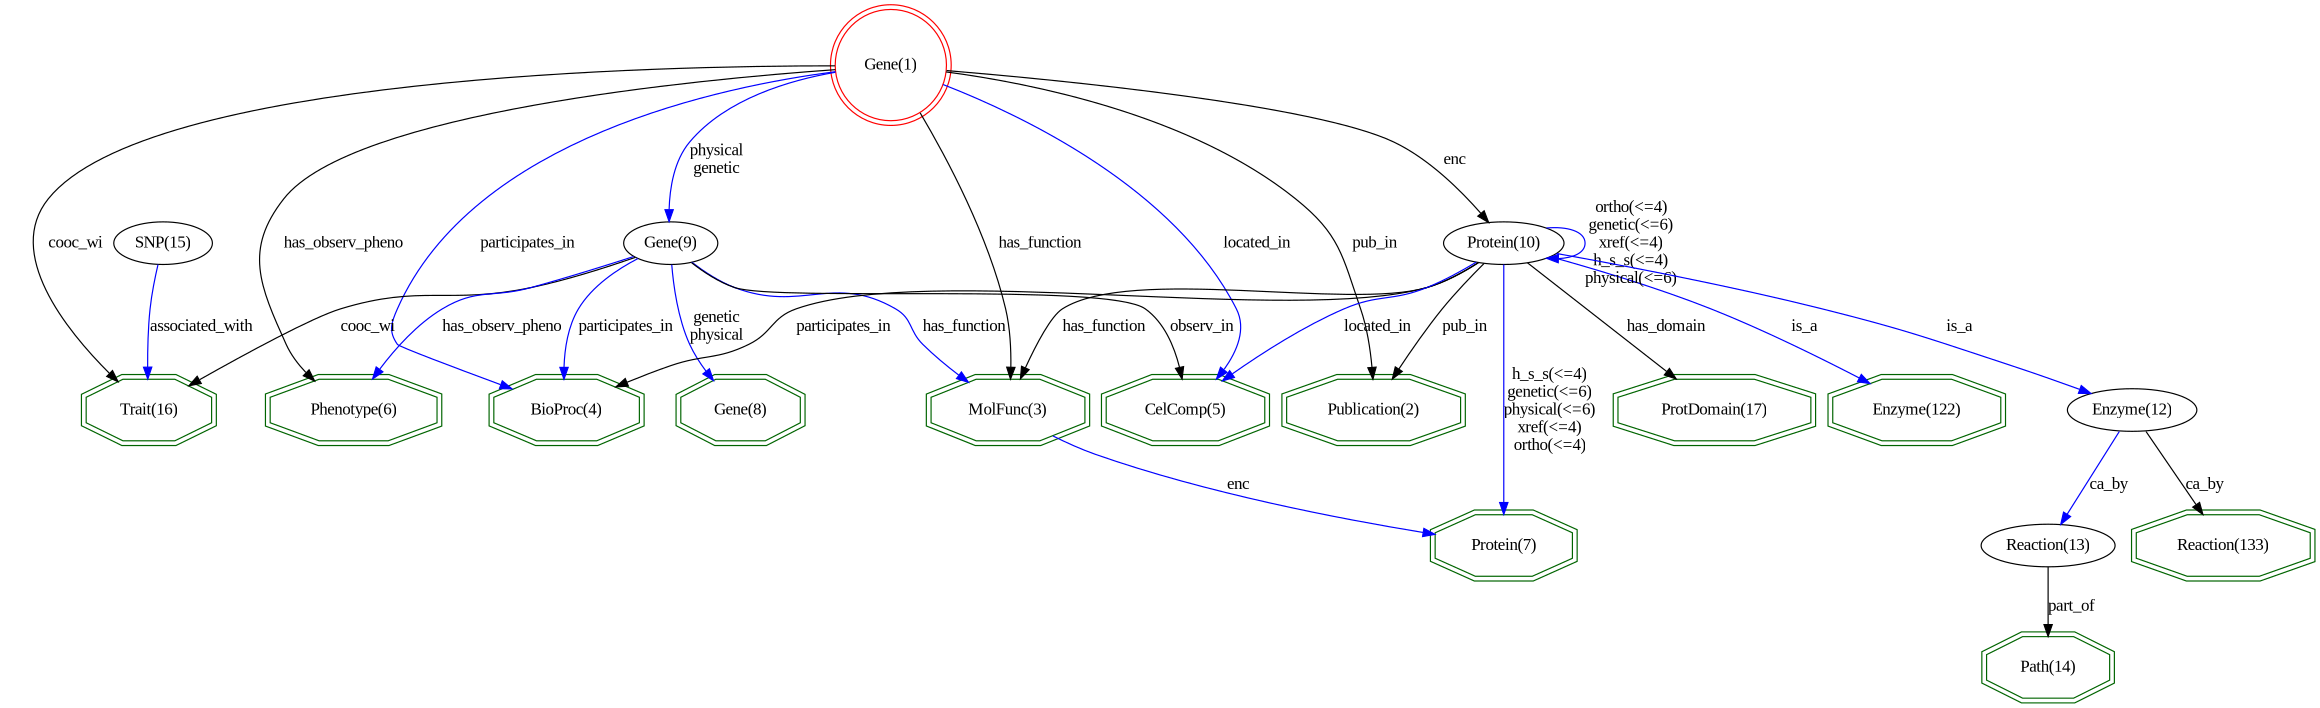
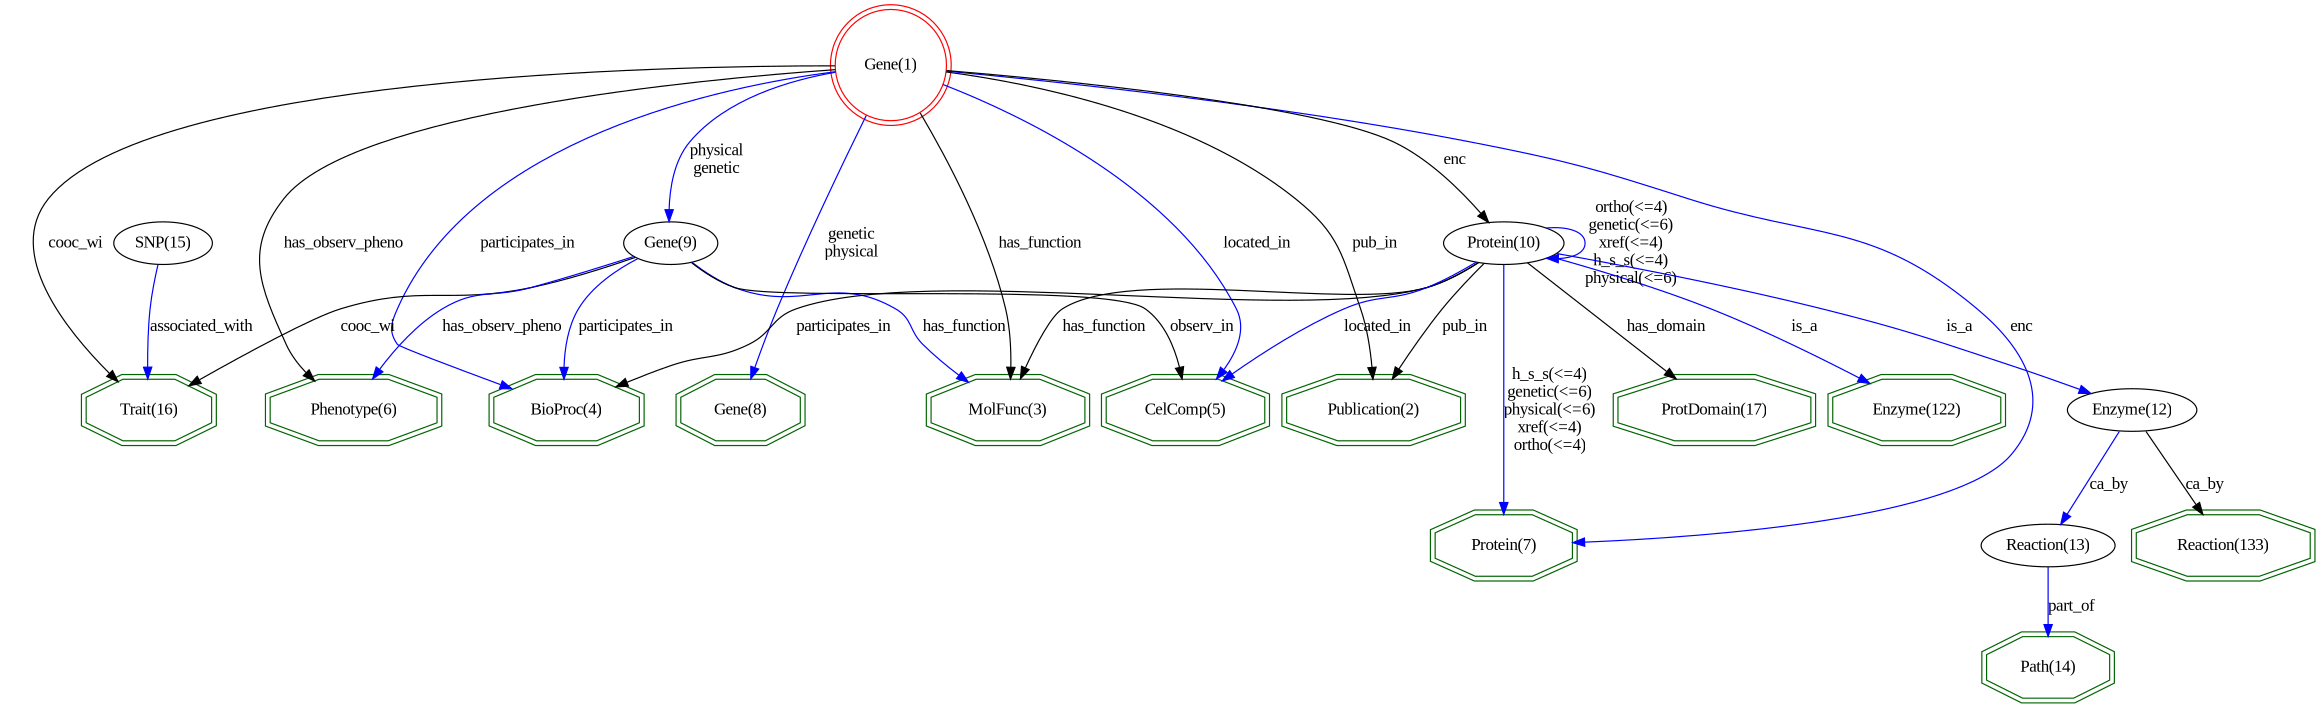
  digraph {
    fontname="Liberation Serif"
    rankdir=TB
    node [color=darkgreen fontname="Liberation Serif" shape=doubleoctagon]
    edge [color=blue fontname="Liberation Serif"]
    "Trait(16)" [height=0.61111 width=1.3655]
    "Reaction(133)" [height=0.61111 width=1.9359]
    "Path(14)" [height=0.61111 width=1.3307]
    "BioProc(4)" [height=0.61111 width=1.5966]
    "ProtDomain(17)" [height=0.61111 width=2.1578]
    "Enzyme(122)" [height=0.61111 width=1.8621]
    "Publication(2)" [height=0.61111 width=1.9362]
    "Phenotype(6)" [height=0.61111 width=1.8475]
    "MolFunc(3)" [height=0.61111 width=1.7]
    "Protein(7)" [height=0.61111 width=1.4931]
    "Gene(1)" [color=red height=1.1966 shape=doublecircle width=1.1966]
    "Gene(8)" [height=0.61111 width=1.286]
    "CelComp(5)" [height=0.61111 width=1.7443]
    "Gene(9)" [height=0.5 width=1.0855 color="" shape=""]
    "Protein(10)" [height=0.5 width=1.3996 color="" shape=""]
    "SNP(15)" [height=0.5 width=1.1406 color="" shape=""]
    "Enzyme(12)" [height=0.5 width=1.4949 color="" shape=""]
    "Reaction(13)" [height=0.5 width=1.5631 color="" shape=""]
    "Gene(1)" -> "Trait(16)" [color=black label=cooc_wi]
    "Gene(1)" -> "BioProc(4)" [label=participates_in]
    "Gene(1)" -> "Publication(2)" [color=black label=pub_in]
    "Gene(1)" -> "Phenotype(6)" [color=black label=has_observ_pheno]
    "Gene(1)" -> "MolFunc(3)" [color=black label=has_function]
-   "MolFunc(3)" -> "Protein(7)" [label=enc]
-   "Gene(9)" -> "Gene(8)" [label="genetic\nphysical"]
+   "Gene(1)" -> "Protein(7)" [label=enc]
+   "Gene(1)" -> "Gene(8)" [label="genetic\nphysical"]
    "Gene(1)" -> "CelComp(5)" [label=located_in]
    "Gene(1)" -> "Gene(9)" [label="physical\ngenetic"]
    "Gene(1)" -> "Protein(10)" [color=black label=enc]
    "Gene(9)" -> "Trait(16)" [color=black label=cooc_wi]
    "Gene(9)" -> "BioProc(4)" [label=participates_in]
    "Gene(9)" -> "Phenotype(6)" [label=has_observ_pheno]
    "Gene(9)" -> "MolFunc(3)" [label=has_function]
    "Gene(9)" -> "CelComp(5)" [color=black label=observ_in]
    "Protein(10)" -> "BioProc(4)" [color=black label=participates_in]
    "Protein(10)" -> "ProtDomain(17)" [color=black label=has_domain]
    "Protein(10)" -> "Enzyme(122)" [label=is_a]
    "Protein(10)" -> "Publication(2)" [color=black label=pub_in]
    "Protein(10)" -> "MolFunc(3)" [color=black label=has_function]
    "Protein(10)" -> "Protein(7)" [label="h_s_s(<=4)\ngenetic(<=6)\nphysical(<=6)\nxref(<=4)\northo(<=4)"]
    "Protein(10)" -> "CelComp(5)" [label=located_in]
    "Protein(10)" -> "Protein(10)" [label="ortho(<=4)\ngenetic(<=6)\nxref(<=4)\nh_s_s(<=4)\nphysical(<=6)"]
    "Protein(10)" -> "Enzyme(12)" [label=is_a]
    "SNP(15)" -> "Trait(16)" [label=associated_with]
    "Enzyme(12)" -> "Reaction(133)" [color=black label=ca_by]
    "Enzyme(12)" -> "Reaction(13)" [label=ca_by]
-   "Reaction(13)" -> "Path(14)" [color=black label=part_of]
+   "Reaction(13)" -> "Path(14)" [label=part_of]
  }
